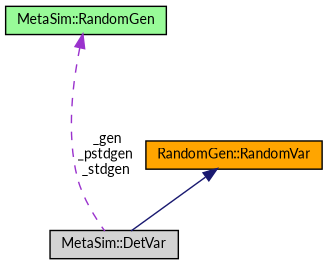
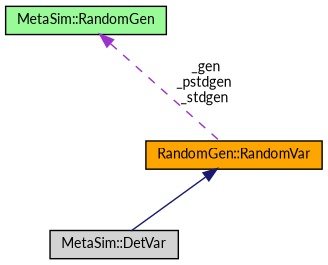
  digraph {
    fontname=Lato
    node [color=black fontname=Lato fontsize=10 shape=record style=filled]
    edge [dir=back fontname=Lato fontsize=10 labelfontname=Helvetica labelfontsize=10]
    n1 [fillcolor=lightgrey fontcolor=black height=0.2 label="MetaSim::DetVar" width=0.4]
    n2 [fillcolor=orange height=0.2 label="RandomGen::RandomVar" width=0.4]
    n3 [fillcolor=palegreen height=0.2 label="MetaSim::RandomGen" width=0.4]
    n2 -> n1 [color=midnightblue style=solid]
-   n3 -> n1 [color=darkorchid3 label=" _gen\n_pstdgen\n_stdgen" style=dashed]
+   n3 -> n2 [color=darkorchid3 label=" _gen\n_pstdgen\n_stdgen" style=dashed]
  }
